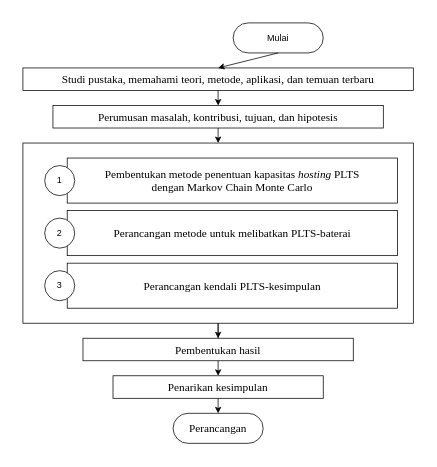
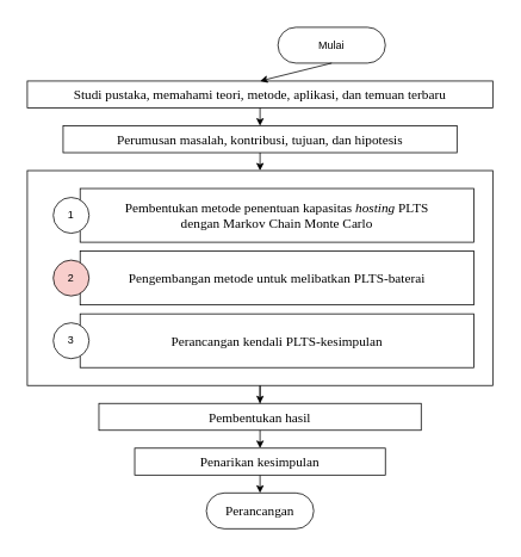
  <mxCell id="0" />
  <mxCell id="1" parent="0" />
  <mxCell id="2" value="" style="rounded=0;whiteSpace=wrap;html=1;strokeColor=none;" parent="1" vertex="1"><mxGeometry x="20" y="20" width="540" height="580" as="geometry" /></mxCell>
  <mxCell id="3" value="&lt;font face=&quot;Times New Roman&quot; style=&quot;font-size: 15px&quot;&gt;Studi pustaka, memahami teori, metode, aplikasi, dan temuan terbaru&lt;/font&gt;" style="rounded=0;whiteSpace=wrap;html=1;" parent="1" vertex="1"><mxGeometry x="30" y="90" width="520" height="30" as="geometry" /></mxCell>
  <mxCell id="4" value="" style="edgeStyle=orthogonalEdgeStyle;rounded=0;orthogonalLoop=1;jettySize=auto;html=1;" parent="1" source="5" target="21" edge="1"><mxGeometry relative="1" as="geometry" /></mxCell>
  <mxCell id="5" value="" style="rounded=0;whiteSpace=wrap;html=1;" parent="1" vertex="1"><mxGeometry x="30" y="190" width="520" height="240" as="geometry" /></mxCell>
  <mxCell id="6" value="&lt;font style=&quot;font-size: 15px&quot; face=&quot;Times New Roman&quot;&gt;Pembentukan metode penentuan&amp;nbsp;&lt;/font&gt;&lt;span style=&quot;font-family: &amp;#34;times new roman&amp;#34; ; font-size: 15px&quot;&gt;kapasitas&lt;/span&gt;&lt;i style=&quot;font-family: &amp;#34;times new roman&amp;#34; ; font-size: 15px&quot;&gt;&amp;nbsp;hosting&amp;nbsp;&lt;/i&gt;&lt;span style=&quot;font-family: &amp;#34;times new roman&amp;#34; ; font-size: 15px&quot;&gt;PLTS&lt;/span&gt;&lt;font style=&quot;font-size: 15px&quot; face=&quot;Times New Roman&quot;&gt;&lt;br&gt;dengan Markov Chain Monte Carlo&lt;/font&gt;" style="rounded=0;whiteSpace=wrap;html=1;" parent="1" vertex="1"><mxGeometry x="89" y="210" width="440" height="60" as="geometry" /></mxCell>
  <mxCell id="7" value="&lt;font face=&quot;times new roman&quot;&gt;&lt;span style=&quot;font-size: 15px&quot;&gt;Perancangan kendali PLTS-kesimpulan&lt;/span&gt;&lt;/font&gt;" style="rounded=0;whiteSpace=wrap;html=1;" parent="1" vertex="1"><mxGeometry x="89" y="350" width="440" height="60" as="geometry" /></mxCell>
  <mxCell id="8" value="1" style="ellipse;whiteSpace=wrap;html=1;aspect=fixed;" parent="1" vertex="1"><mxGeometry x="59" y="220" width="40" height="40" as="geometry" /></mxCell>
  <mxCell id="9" value="3" style="ellipse;whiteSpace=wrap;html=1;aspect=fixed;" parent="1" vertex="1"><mxGeometry x="59" y="360" width="40" height="40" as="geometry" /></mxCell>
- <mxCell id="10" value="&lt;span style=&quot;font-family: &amp;#34;times new roman&amp;#34; ; font-size: 15px&quot;&gt;Perancangan metode&amp;nbsp;&lt;/span&gt;&lt;span style=&quot;font-family: &amp;#34;times new roman&amp;#34; ; font-size: 15px&quot;&gt;untuk melibatkan PLTS-baterai&lt;/span&gt;" style="rounded=0;whiteSpace=wrap;html=1;" parent="1" vertex="1"><mxGeometry x="89" y="280" width="440" height="60" as="geometry" /></mxCell>
- <mxCell id="11" value="2" style="ellipse;whiteSpace=wrap;html=1;aspect=fixed;" parent="1" vertex="1"><mxGeometry x="59" y="290" width="40" height="40" as="geometry" /></mxCell>
+ <mxCell id="10" value="&lt;span style=&quot;font-family: &amp;#34;times new roman&amp;#34; ; font-size: 15px&quot;&gt;Pengembangan metode&amp;nbsp;&lt;/span&gt;&lt;span style=&quot;font-family: &amp;#34;times new roman&amp;#34; ; font-size: 15px&quot;&gt;untuk melibatkan PLTS-baterai&lt;/span&gt;" style="rounded=0;whiteSpace=wrap;html=1;" parent="1" vertex="1"><mxGeometry x="89" y="280" width="440" height="60" as="geometry" /></mxCell>
+ <mxCell id="11" value="2" style="ellipse;whiteSpace=wrap;html=1;aspect=fixed;fillColor=#f8cecc;" parent="1" vertex="1"><mxGeometry x="59" y="290" width="40" height="40" as="geometry" /></mxCell>
  <mxCell id="12" value="&lt;font face=&quot;Times New Roman&quot; style=&quot;font-size: 15px&quot;&gt;Perumusan masalah, kontribusi, tujuan, dan hipotesis&lt;/font&gt;" style="rounded=0;whiteSpace=wrap;html=1;" parent="1" vertex="1"><mxGeometry x="70" y="140" width="440" height="30" as="geometry" /></mxCell>
  <mxCell id="13" value="Mulai" style="rounded=1;whiteSpace=wrap;html=1;arcSize=50;" parent="1" vertex="1"><mxGeometry x="310" y="30" width="120" height="40" as="geometry" /></mxCell>
  <mxCell id="14" value="&lt;font style=&quot;font-size: 15px&quot; face=&quot;Times New Roman&quot;&gt;Perancangan&lt;/font&gt;" style="rounded=1;whiteSpace=wrap;html=1;arcSize=50;" parent="1" vertex="1"><mxGeometry x="230" y="550" width="120" height="40" as="geometry" /></mxCell>
  <mxCell id="15" value="&lt;font face=&quot;Times New Roman&quot; style=&quot;font-size: 15px&quot;&gt;Pembentukan hasil&lt;/font&gt;" style="rounded=0;whiteSpace=wrap;html=1;" parent="1" vertex="1"><mxGeometry x="110" y="450" width="360" height="30" as="geometry" /></mxCell>
  <mxCell id="16" value="" style="endArrow=classic;html=1;exitX=0.5;exitY=1;exitDx=0;exitDy=0;" parent="1" source="13" edge="1"><mxGeometry width="50" height="50" relative="1" as="geometry"><mxPoint x="320" y="120" as="sourcePoint" /><mxPoint x="290" y="90" as="targetPoint" /></mxGeometry></mxCell>
  <mxCell id="17" value="" style="endArrow=classic;html=1;exitX=0.5;exitY=1;exitDx=0;exitDy=0;" parent="1" edge="1"><mxGeometry width="50" height="50" relative="1" as="geometry"><mxPoint x="290" y="120" as="sourcePoint" /><mxPoint x="290" y="140" as="targetPoint" /></mxGeometry></mxCell>
  <mxCell id="18" value="" style="endArrow=classic;html=1;exitX=0.5;exitY=1;exitDx=0;exitDy=0;" parent="1" edge="1"><mxGeometry width="50" height="50" relative="1" as="geometry"><mxPoint x="290" y="170" as="sourcePoint" /><mxPoint x="290" y="190" as="targetPoint" /></mxGeometry></mxCell>
  <mxCell id="19" value="" style="endArrow=classic;html=1;exitX=0.5;exitY=1;exitDx=0;exitDy=0;" parent="1" edge="1"><mxGeometry width="50" height="50" relative="1" as="geometry"><mxPoint x="290" y="430" as="sourcePoint" /><mxPoint x="290" y="450" as="targetPoint" /></mxGeometry></mxCell>
  <mxCell id="20" value="" style="endArrow=classic;html=1;exitX=0.5;exitY=1;exitDx=0;exitDy=0;" parent="1" edge="1"><mxGeometry width="50" height="50" relative="1" as="geometry"><mxPoint x="290" y="530" as="sourcePoint" /><mxPoint x="290" y="550" as="targetPoint" /></mxGeometry></mxCell>
  <mxCell id="21" value="&lt;font style=&quot;font-size: 15px&quot; face=&quot;Times New Roman&quot;&gt;Penarikan kesimpulan&lt;/font&gt;" style="rounded=0;whiteSpace=wrap;html=1;" parent="1" vertex="1"><mxGeometry x="150" y="500" width="280" height="30" as="geometry" /></mxCell>
